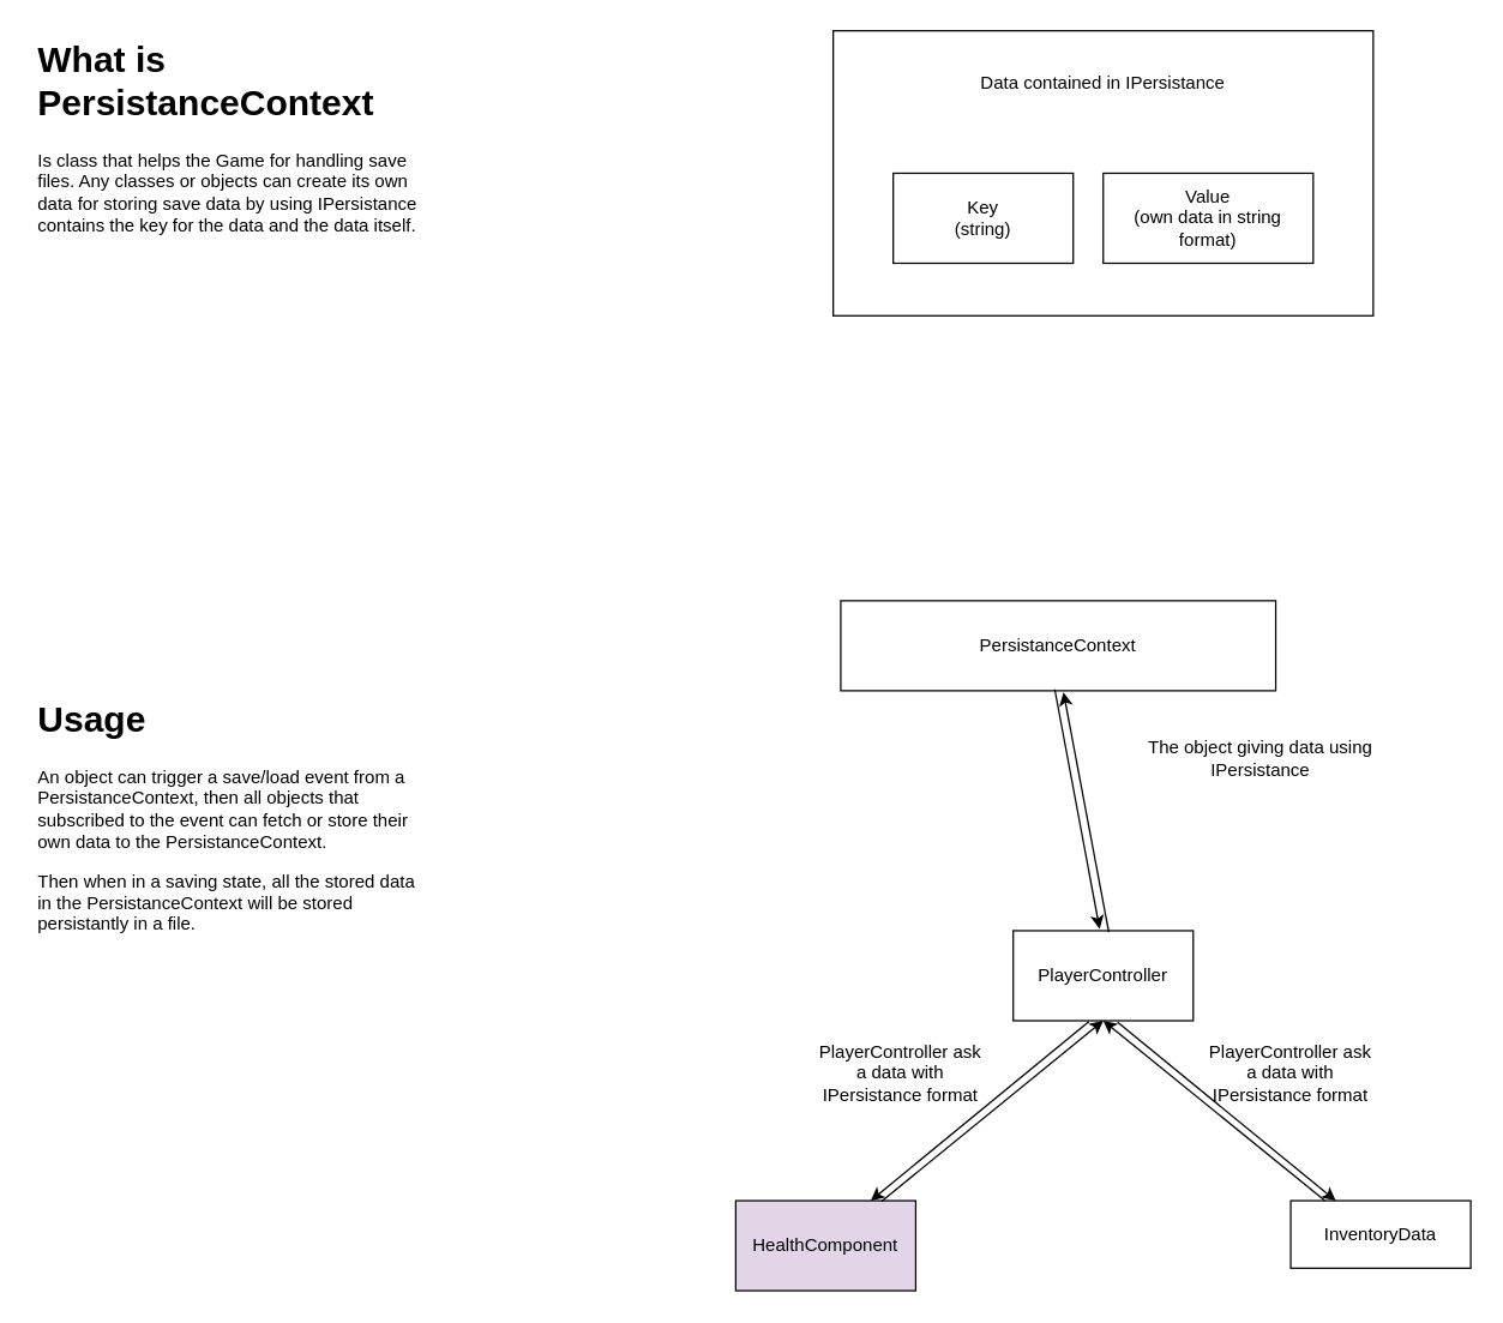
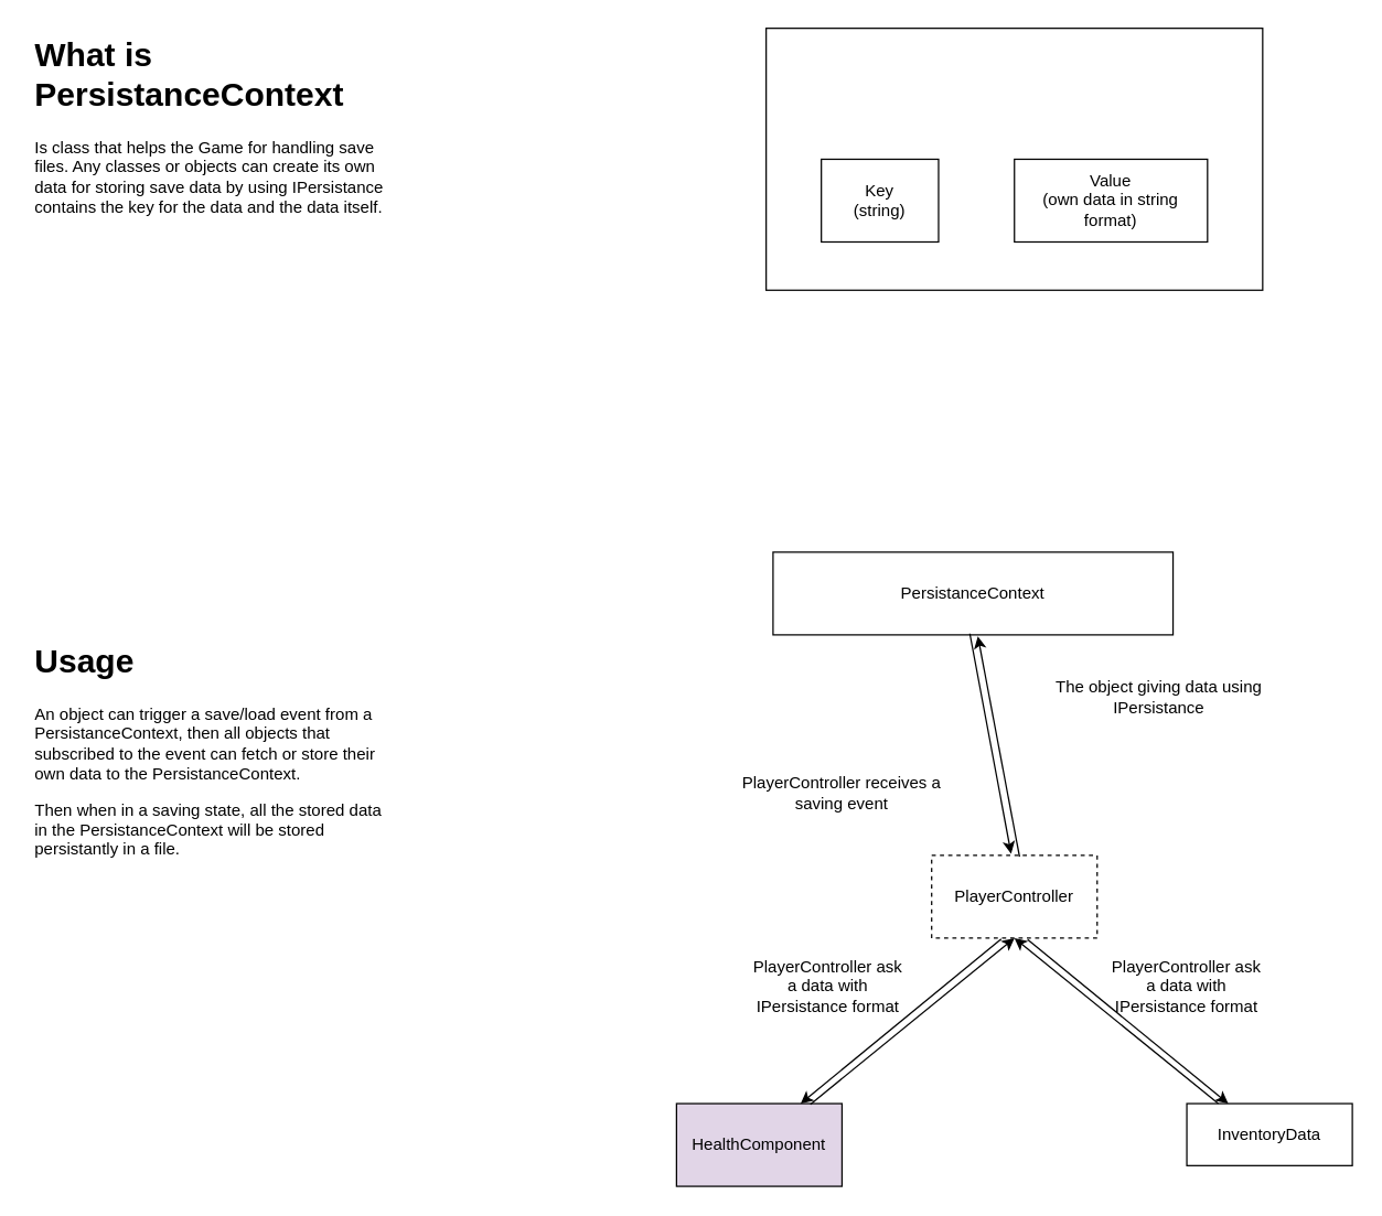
  <mxCell id="0" />
  <mxCell id="1" parent="0" />
  <mxCell id="2" value="&lt;h1&gt;What is PersistanceContext&lt;/h1&gt;&lt;p&gt;Is class that helps the Game for handling save files. Any classes or objects can create its own data for storing save data by using IPersistance contains the key for the data and the data itself.&lt;/p&gt;" style="text;html=1;strokeColor=none;fillColor=none;spacing=5;spacingTop=-20;whiteSpace=wrap;overflow=hidden;rounded=0;" parent="1" vertex="1"><mxGeometry x="20" y="20" width="280" height="150" as="geometry" /></mxCell>
  <mxCell id="3" value="" style="rounded=0;whiteSpace=wrap;html=1;" parent="1" vertex="1"><mxGeometry x="555" y="20" width="360" height="190" as="geometry" /></mxCell>
- <mxCell id="4" value="Data contained in IPersistance" style="text;html=1;strokeColor=none;fillColor=none;align=center;verticalAlign=middle;whiteSpace=wrap;rounded=0;" parent="1" vertex="1"><mxGeometry x="625" y="40" width="220" height="30" as="geometry" /></mxCell>
- <mxCell id="5" value="Key&lt;br&gt;(string)" style="rounded=0;whiteSpace=wrap;html=1;" parent="1" vertex="1"><mxGeometry x="595" y="115" width="120" height="60" as="geometry" /></mxCell>
+ <mxCell id="5" value="Key&lt;br&gt;(string)" style="rounded=0;whiteSpace=wrap;html=1;" parent="1" vertex="1"><mxGeometry x="595" y="115" width="85" height="60" as="geometry" /></mxCell>
  <mxCell id="6" value="Value&lt;br&gt;(own data in string format)" style="rounded=0;whiteSpace=wrap;html=1;" parent="1" vertex="1"><mxGeometry x="735" y="115" width="140" height="60" as="geometry" /></mxCell>
  <mxCell id="7" value="&lt;h1&gt;Usage&lt;/h1&gt;&lt;p&gt;An object can trigger a save/load event from a PersistanceContext, then all objects that subscribed to the event can fetch or store their own data to the PersistanceContext.&lt;/p&gt;&lt;p&gt;Then when in a saving state, all the stored data in the PersistanceContext will be stored persistantly in a file.&lt;/p&gt;" style="text;html=1;strokeColor=none;fillColor=none;spacing=5;spacingTop=-20;whiteSpace=wrap;overflow=hidden;rounded=0;" parent="1" vertex="1"><mxGeometry x="20" y="460" width="260" height="170" as="geometry" /></mxCell>
  <mxCell id="8" value="PersistanceContext" style="rounded=0;whiteSpace=wrap;html=1;" parent="1" vertex="1"><mxGeometry x="560" y="400" width="290" height="60" as="geometry" /></mxCell>
- <mxCell id="9" value="PlayerController" style="rounded=0;whiteSpace=wrap;html=1;" parent="1" vertex="1"><mxGeometry x="675" y="620" width="120" height="60" as="geometry" /></mxCell>
+ <mxCell id="9" value="PlayerController" style="rounded=0;whiteSpace=wrap;html=1;dashed=1;" parent="1" vertex="1"><mxGeometry x="675" y="620" width="120" height="60" as="geometry" /></mxCell>
  <mxCell id="10" value="" style="endArrow=classic;html=1;exitX=0.492;exitY=0.985;exitDx=0;exitDy=0;exitPerimeter=0;entryX=0.48;entryY=-0.021;entryDx=0;entryDy=0;entryPerimeter=0;" parent="1" source="8" target="9" edge="1"><mxGeometry width="50" height="50" relative="1" as="geometry"><mxPoint x="870" y="600" as="sourcePoint" /><mxPoint x="920" y="560" as="targetPoint" /></mxGeometry></mxCell>
  <mxCell id="11" value="" style="endArrow=classic;html=1;entryX=0.512;entryY=1.017;entryDx=0;entryDy=0;entryPerimeter=0;exitX=0.531;exitY=0.017;exitDx=0;exitDy=0;exitPerimeter=0;" parent="1" source="9" target="8" edge="1"><mxGeometry width="50" height="50" relative="1" as="geometry"><mxPoint x="870" y="610" as="sourcePoint" /><mxPoint x="920" y="560" as="targetPoint" /></mxGeometry></mxCell>
  <mxCell id="12" value="The object giving data using IPersistance" style="text;html=1;strokeColor=none;fillColor=none;align=center;verticalAlign=middle;whiteSpace=wrap;rounded=0;" parent="1" vertex="1"><mxGeometry x="750" y="490" width="180" height="30" as="geometry" /></mxCell>
+ <mxCell id="13" value="PlayerController receives a saving event" style="text;html=1;strokeColor=none;fillColor=none;align=center;verticalAlign=middle;whiteSpace=wrap;rounded=0;" parent="1" vertex="1"><mxGeometry x="520" y="560" width="180" height="30" as="geometry" /></mxCell>
  <mxCell id="14" value="HealthComponent" style="rounded=0;whiteSpace=wrap;html=1;fillColor=#e1d5e7;" parent="1" vertex="1"><mxGeometry x="490" y="800" width="120" height="60" as="geometry" /></mxCell>
  <mxCell id="15" value="InventoryData" style="rounded=0;whiteSpace=wrap;html=1;" parent="1" vertex="1"><mxGeometry x="860" y="800" width="120" height="45" as="geometry" /></mxCell>
  <mxCell id="16" value="" style="endArrow=classic;html=1;entryX=0.5;entryY=1;entryDx=0;entryDy=0;exitX=0.19;exitY=0;exitDx=0;exitDy=0;exitPerimeter=0;" parent="1" source="15" target="9" edge="1"><mxGeometry width="50" height="50" relative="1" as="geometry"><mxPoint x="760" y="730" as="sourcePoint" /><mxPoint x="810" y="680" as="targetPoint" /></mxGeometry></mxCell>
  <mxCell id="17" value="" style="endArrow=classic;html=1;entryX=0.5;entryY=1;entryDx=0;entryDy=0;exitX=0.809;exitY=0.009;exitDx=0;exitDy=0;exitPerimeter=0;" parent="1" source="14" target="9" edge="1"><mxGeometry width="50" height="50" relative="1" as="geometry"><mxPoint x="899.167" y="810" as="sourcePoint" /><mxPoint x="775.833" y="690" as="targetPoint" /></mxGeometry></mxCell>
  <mxCell id="18" value="" style="endArrow=classic;html=1;exitX=0.42;exitY=1.009;exitDx=0;exitDy=0;exitPerimeter=0;entryX=0.75;entryY=0;entryDx=0;entryDy=0;" parent="1" source="9" target="14" edge="1"><mxGeometry width="50" height="50" relative="1" as="geometry"><mxPoint x="760" y="690" as="sourcePoint" /><mxPoint x="810" y="640" as="targetPoint" /></mxGeometry></mxCell>
  <mxCell id="19" value="PlayerController ask a data with IPersistance format" style="text;html=1;strokeColor=none;fillColor=none;align=center;verticalAlign=middle;whiteSpace=wrap;rounded=0;" parent="1" vertex="1"><mxGeometry x="540" y="700" width="120" height="30" as="geometry" /></mxCell>
  <mxCell id="20" value="PlayerController ask a data with IPersistance format" style="text;html=1;strokeColor=none;fillColor=none;align=center;verticalAlign=middle;whiteSpace=wrap;rounded=0;" parent="1" vertex="1"><mxGeometry x="800" y="700" width="120" height="30" as="geometry" /></mxCell>
  <mxCell id="21" value="" style="endArrow=classic;html=1;entryX=0.25;entryY=0;entryDx=0;entryDy=0;exitX=0.58;exitY=1.017;exitDx=0;exitDy=0;exitPerimeter=0;" parent="1" source="9" target="15" edge="1"><mxGeometry width="50" height="50" relative="1" as="geometry"><mxPoint x="760" y="690" as="sourcePoint" /><mxPoint x="590" y="810" as="targetPoint" /></mxGeometry></mxCell>
